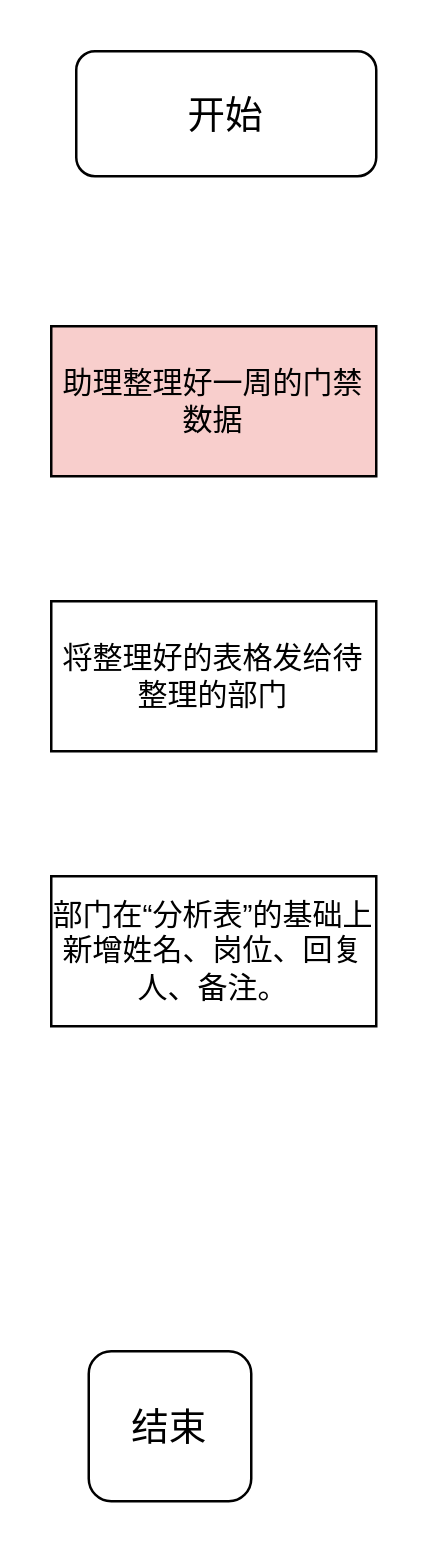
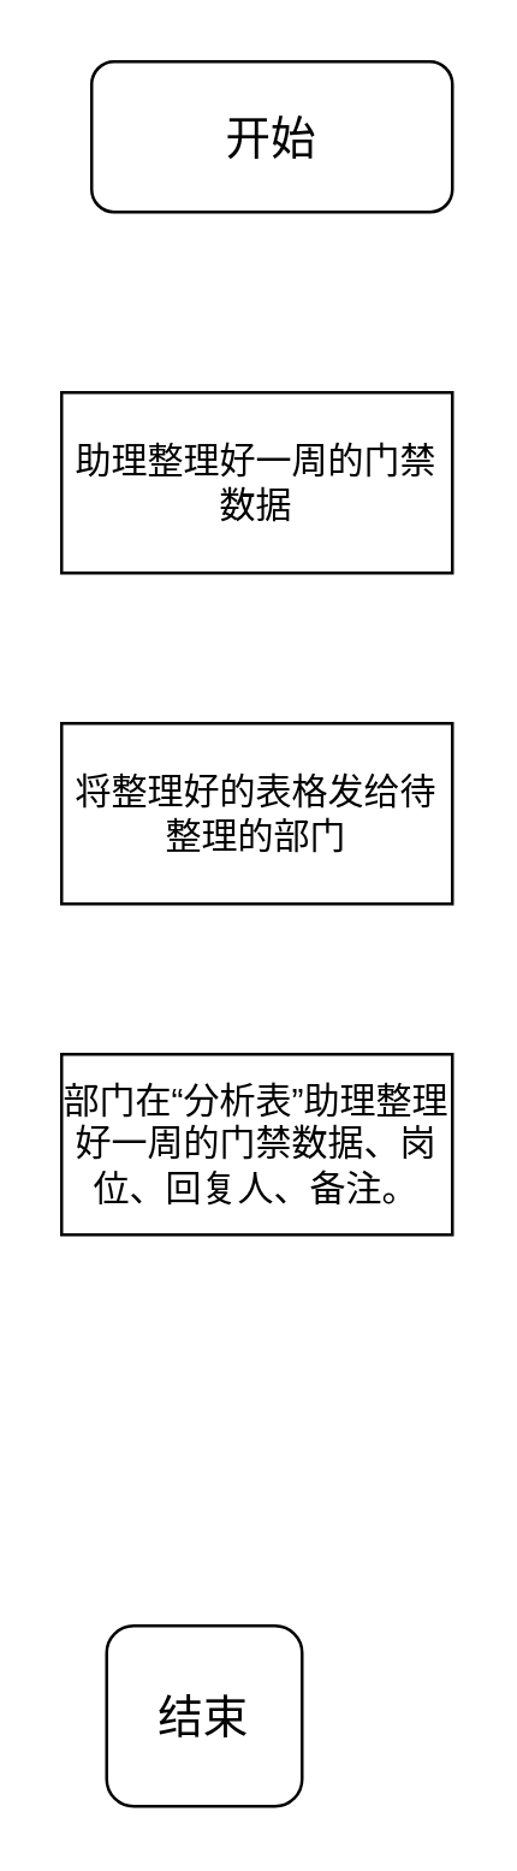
  <mxCell id="0" />
  <mxCell id="1" parent="0" />
  <mxCell id="2" value="&lt;font style=&quot;font-size: 15px;&quot;&gt;开始&lt;/font&gt;" style="rounded=1;whiteSpace=wrap;html=1;" vertex="1" parent="1"><mxGeometry x="30" y="20" width="120" height="50" as="geometry" /></mxCell>
  <mxCell id="3" value="&lt;font style=&quot;font-size: 15px;&quot;&gt;结束&lt;/font&gt;" style="rounded=1;whiteSpace=wrap;html=1;" vertex="1" parent="1"><mxGeometry x="35" y="540" width="65" height="60" as="geometry" /></mxCell>
- <mxCell id="4" value="助理整理好一周的门禁数据" style="rounded=0;whiteSpace=wrap;html=1;fillColor=#f8cecc;" vertex="1" parent="1"><mxGeometry x="20" y="130" width="130" height="60" as="geometry" /></mxCell>
+ <mxCell id="4" value="助理整理好一周的门禁数据" style="rounded=0;whiteSpace=wrap;html=1;" vertex="1" parent="1"><mxGeometry x="20" y="130" width="130" height="60" as="geometry" /></mxCell>
  <mxCell id="5" value="将整理好的表格发给待整理的部门" style="rounded=0;whiteSpace=wrap;html=1;" vertex="1" parent="1"><mxGeometry x="20" y="240" width="130" height="60" as="geometry" /></mxCell>
- <mxCell id="6" value="部门在“分析表”的基础上新增姓名、岗位、回复人、备注。" style="rounded=0;whiteSpace=wrap;html=1;" vertex="1" parent="1"><mxGeometry x="20" y="350" width="130" height="60" as="geometry" /></mxCell>
+ <mxCell id="6" value="部门在“分析表”助理整理好一周的门禁数据、岗位、回复人、备注。" style="rounded=0;whiteSpace=wrap;html=1;" vertex="1" parent="1"><mxGeometry x="20" y="350" width="130" height="60" as="geometry" /></mxCell>
